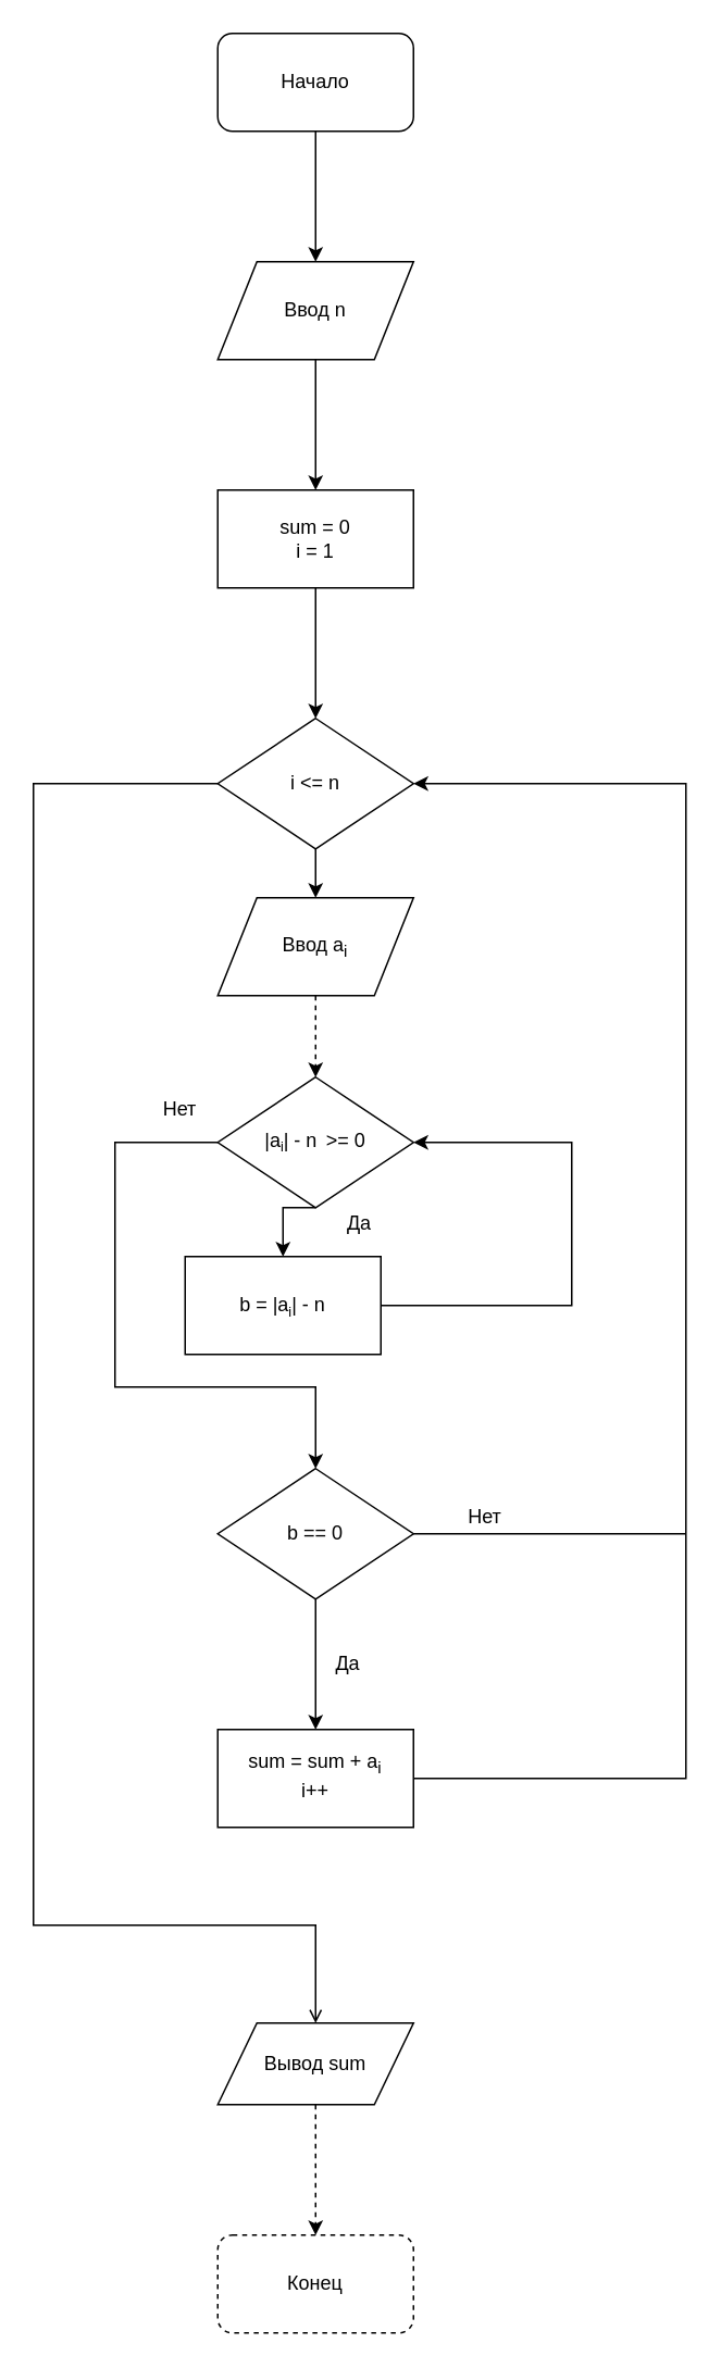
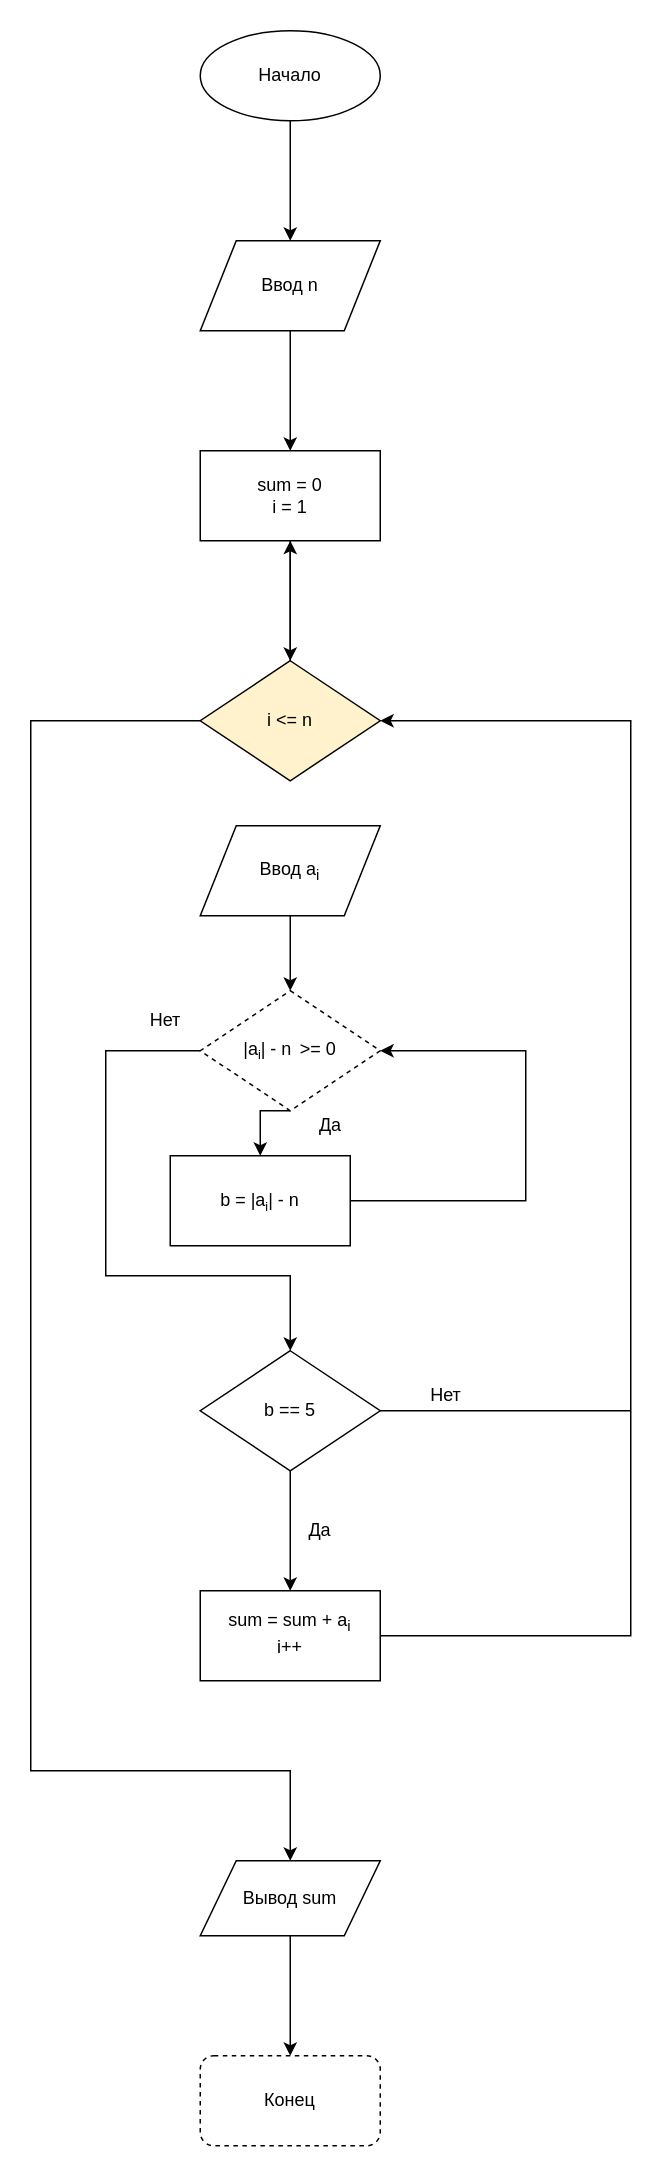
  <mxCell id="0" />
  <mxCell id="1" parent="0" />
  <mxCell id="2" value="" style="edgeStyle=orthogonalEdgeStyle;rounded=0;orthogonalLoop=1;jettySize=auto;html=1;" parent="1" source="3" edge="1"><mxGeometry relative="1" as="geometry"><mxPoint x="193" y="160" as="targetPoint" /></mxGeometry></mxCell>
- <mxCell id="3" value="Начало" style="rounded=1;whiteSpace=wrap;html=1;" parent="1" vertex="1"><mxGeometry x="133" y="20" width="120" height="60" as="geometry" /></mxCell>
+ <mxCell id="3" value="Начало" style="ellipse;whiteSpace=wrap;html=1;" parent="1" vertex="1"><mxGeometry x="133" y="20" width="120" height="60" as="geometry" /></mxCell>
  <mxCell id="4" value="Конец" style="rounded=1;whiteSpace=wrap;html=1;dashed=1;" parent="1" vertex="1"><mxGeometry x="133" y="1370" width="120" height="60" as="geometry" /></mxCell>
  <mxCell id="5" value="" style="edgeStyle=orthogonalEdgeStyle;rounded=0;orthogonalLoop=1;jettySize=auto;html=1;" parent="1" source="6" edge="1"><mxGeometry relative="1" as="geometry"><mxPoint x="193" y="440" as="targetPoint" /></mxGeometry></mxCell>
  <mxCell id="6" value="sum = 0&lt;br&gt;i = 1" style="rounded=0;whiteSpace=wrap;html=1;" parent="1" vertex="1"><mxGeometry x="133" y="300" width="120" height="60" as="geometry" /></mxCell>
  <mxCell id="7" value="" style="edgeStyle=orthogonalEdgeStyle;rounded=0;orthogonalLoop=1;jettySize=auto;html=1;" parent="1" source="8" edge="1"><mxGeometry relative="1" as="geometry"><mxPoint x="193" y="300" as="targetPoint" /></mxGeometry></mxCell>
  <mxCell id="8" value="Ввод n" style="shape=parallelogram;perimeter=parallelogramPerimeter;whiteSpace=wrap;html=1;" parent="1" vertex="1"><mxGeometry x="133" y="160" width="120" height="60" as="geometry" /></mxCell>
- <mxCell id="9" style="edgeStyle=orthogonalEdgeStyle;rounded=0;orthogonalLoop=1;jettySize=auto;html=1;endArrow=open;endFill=1;entryX=0.5;entryY=0;entryDx=0;entryDy=0;" parent="1" source="11" target="26" edge="1"><mxGeometry relative="1" as="geometry"><mxPoint x="60" y="1106.667" as="targetPoint" /><Array as="points"><mxPoint x="20" y="480" /><mxPoint x="20" y="1180" /><mxPoint x="193" y="1180" /></Array></mxGeometry></mxCell>
- <mxCell id="10" value="" style="edgeStyle=orthogonalEdgeStyle;rounded=0;orthogonalLoop=1;jettySize=auto;html=1;" edge="1" parent="1" source="11" target="29"><mxGeometry relative="1" as="geometry" /></mxCell>
- <mxCell id="11" value="i &amp;lt;= n" style="rhombus;whiteSpace=wrap;html=1;" parent="1" vertex="1"><mxGeometry x="133" y="440" width="120" height="80" as="geometry" /></mxCell>
+ <mxCell id="9" style="edgeStyle=orthogonalEdgeStyle;rounded=0;orthogonalLoop=1;jettySize=auto;html=1;endArrow=classic;endFill=1;entryX=0.5;entryY=0;entryDx=0;entryDy=0;" parent="1" source="11" target="26" edge="1"><mxGeometry relative="1" as="geometry"><mxPoint x="60" y="1106.667" as="targetPoint" /><Array as="points"><mxPoint x="20" y="480" /><mxPoint x="20" y="1180" /><mxPoint x="193" y="1180" /></Array></mxGeometry></mxCell>
+ <mxCell id="10" value="" style="edgeStyle=orthogonalEdgeStyle;rounded=0;orthogonalLoop=1;jettySize=auto;html=1;" edge="1" parent="1" source="11" target="6"><mxGeometry relative="1" as="geometry" /></mxCell>
+ <mxCell id="11" value="i &amp;lt;= n" style="rhombus;whiteSpace=wrap;html=1;fillColor=#fff2cc;" parent="1" vertex="1"><mxGeometry x="133" y="440" width="120" height="80" as="geometry" /></mxCell>
  <mxCell id="12" value="" style="edgeStyle=orthogonalEdgeStyle;rounded=0;orthogonalLoop=1;jettySize=auto;html=1;entryX=0.5;entryY=0;entryDx=0;entryDy=0;exitX=0.5;exitY=1;exitDx=0;exitDy=0;" parent="1" source="14" target="16" edge="1"><mxGeometry relative="1" as="geometry"><mxPoint x="333" y="700" as="targetPoint" /><Array as="points" /></mxGeometry></mxCell>
  <mxCell id="13" style="edgeStyle=orthogonalEdgeStyle;rounded=0;orthogonalLoop=1;jettySize=auto;html=1;entryX=0.5;entryY=0;entryDx=0;entryDy=0;" edge="1" parent="1" source="14" target="19"><mxGeometry relative="1" as="geometry"><mxPoint x="193" y="870" as="targetPoint" /><Array as="points"><mxPoint x="70" y="700" /><mxPoint x="70" y="850" /><mxPoint x="193" y="850" /></Array></mxGeometry></mxCell>
- <mxCell id="14" value="|a&lt;span style=&quot;font-size: 10px&quot;&gt;&lt;sub&gt;i&lt;/sub&gt;&lt;/span&gt;| - n&lt;sub&gt;&amp;nbsp;&amp;nbsp;&lt;/sub&gt;&amp;gt;= 0" style="rhombus;whiteSpace=wrap;html=1;" parent="1" vertex="1"><mxGeometry x="133" y="660" width="120" height="80" as="geometry" /></mxCell>
+ <mxCell id="14" value="|a&lt;span style=&quot;font-size: 10px&quot;&gt;&lt;sub&gt;i&lt;/sub&gt;&lt;/span&gt;| - n&lt;sub&gt;&amp;nbsp;&amp;nbsp;&lt;/sub&gt;&amp;gt;= 0" style="rhombus;whiteSpace=wrap;html=1;dashed=1;" parent="1" vertex="1"><mxGeometry x="133" y="660" width="120" height="80" as="geometry" /></mxCell>
  <mxCell id="15" style="edgeStyle=orthogonalEdgeStyle;rounded=0;orthogonalLoop=1;jettySize=auto;html=1;entryX=1;entryY=0.5;entryDx=0;entryDy=0;" parent="1" source="16" target="14" edge="1"><mxGeometry relative="1" as="geometry"><mxPoint x="280" y="610" as="targetPoint" /><Array as="points"><mxPoint x="350" y="800" /><mxPoint x="350" y="700" /></Array></mxGeometry></mxCell>
  <mxCell id="16" value="&lt;span style=&quot;white-space: normal&quot;&gt;b = &lt;/span&gt;|a&lt;span style=&quot;font-size: 10px&quot;&gt;&lt;sub&gt;i&lt;/sub&gt;&lt;/span&gt;| - n" style="rounded=0;whiteSpace=wrap;html=1;" parent="1" vertex="1"><mxGeometry x="113" y="770" width="120" height="60" as="geometry" /></mxCell>
  <mxCell id="17" value="" style="edgeStyle=orthogonalEdgeStyle;rounded=0;orthogonalLoop=1;jettySize=auto;html=1;" parent="1" source="19" edge="1"><mxGeometry relative="1" as="geometry"><mxPoint x="193" y="1060" as="targetPoint" /></mxGeometry></mxCell>
  <mxCell id="18" style="edgeStyle=orthogonalEdgeStyle;rounded=0;orthogonalLoop=1;jettySize=auto;html=1;endArrow=none;endFill=0;" parent="1" source="19" edge="1"><mxGeometry relative="1" as="geometry"><mxPoint x="420" y="940" as="targetPoint" /></mxGeometry></mxCell>
- <mxCell id="19" value="b == 0" style="rhombus;whiteSpace=wrap;html=1;" parent="1" vertex="1"><mxGeometry x="133" y="900" width="120" height="80" as="geometry" /></mxCell>
+ <mxCell id="19" value="b == 5" style="rhombus;whiteSpace=wrap;html=1;" parent="1" vertex="1"><mxGeometry x="133" y="900" width="120" height="80" as="geometry" /></mxCell>
  <mxCell id="20" value="Да" style="text;html=1;strokeColor=none;fillColor=none;align=center;verticalAlign=middle;whiteSpace=wrap;rounded=0;" parent="1" vertex="1"><mxGeometry x="200" y="740" width="40" height="20" as="geometry" /></mxCell>
  <mxCell id="21" value="Нет" style="text;html=1;strokeColor=none;fillColor=none;align=center;verticalAlign=middle;whiteSpace=wrap;rounded=0;" parent="1" vertex="1"><mxGeometry x="90" y="670" width="40" height="20" as="geometry" /></mxCell>
  <mxCell id="22" value="Да" style="text;html=1;strokeColor=none;fillColor=none;align=center;verticalAlign=middle;whiteSpace=wrap;rounded=0;" parent="1" vertex="1"><mxGeometry x="193" y="1010" width="40" height="20" as="geometry" /></mxCell>
  <mxCell id="23" style="edgeStyle=orthogonalEdgeStyle;rounded=0;orthogonalLoop=1;jettySize=auto;html=1;entryX=1;entryY=0.5;entryDx=0;entryDy=0;exitX=1;exitY=0.5;exitDx=0;exitDy=0;" parent="1" source="24" target="11" edge="1"><mxGeometry relative="1" as="geometry"><mxPoint x="530" y="480" as="targetPoint" /><Array as="points"><mxPoint x="420" y="1090" /><mxPoint x="420" y="480" /></Array><mxPoint x="420" y="950" as="sourcePoint" /></mxGeometry></mxCell>
  <mxCell id="24" value="sum = sum + a&lt;sub&gt;i&lt;br&gt;&lt;/sub&gt;i++&lt;sub&gt;&lt;br&gt;&lt;/sub&gt;" style="rounded=0;whiteSpace=wrap;html=1;" parent="1" vertex="1"><mxGeometry x="133" y="1060" width="120" height="60" as="geometry" /></mxCell>
- <mxCell id="25" value="" style="edgeStyle=orthogonalEdgeStyle;rounded=0;orthogonalLoop=1;jettySize=auto;html=1;endArrow=classic;endFill=1;dashed=1;" parent="1" source="26" target="4" edge="1"><mxGeometry relative="1" as="geometry" /></mxCell>
+ <mxCell id="25" value="" style="edgeStyle=orthogonalEdgeStyle;rounded=0;orthogonalLoop=1;jettySize=auto;html=1;endArrow=classic;endFill=1;" parent="1" source="26" target="4" edge="1"><mxGeometry relative="1" as="geometry" /></mxCell>
  <mxCell id="26" value="Вывод sum" style="shape=parallelogram;perimeter=parallelogramPerimeter;whiteSpace=wrap;html=1;" parent="1" vertex="1"><mxGeometry x="133" y="1240" width="120" height="50" as="geometry" /></mxCell>
  <mxCell id="27" value="Нет" style="text;html=1;strokeColor=none;fillColor=none;align=center;verticalAlign=middle;whiteSpace=wrap;rounded=0;" parent="1" vertex="1"><mxGeometry x="276.5" y="920" width="40" height="20" as="geometry" /></mxCell>
- <mxCell id="28" value="" style="edgeStyle=orthogonalEdgeStyle;rounded=0;orthogonalLoop=1;jettySize=auto;html=1;entryX=0.5;entryY=0;entryDx=0;entryDy=0;dashed=1;" edge="1" parent="1" source="29" target="14"><mxGeometry relative="1" as="geometry" /></mxCell>
+ <mxCell id="28" value="" style="edgeStyle=orthogonalEdgeStyle;rounded=0;orthogonalLoop=1;jettySize=auto;html=1;entryX=0.5;entryY=0;entryDx=0;entryDy=0;" edge="1" parent="1" source="29" target="14"><mxGeometry relative="1" as="geometry" /></mxCell>
  <mxCell id="29" value="Ввод a&lt;sub&gt;i&lt;/sub&gt;" style="shape=parallelogram;perimeter=parallelogramPerimeter;whiteSpace=wrap;html=1;" vertex="1" parent="1"><mxGeometry x="133" y="550" width="120" height="60" as="geometry" /></mxCell>
